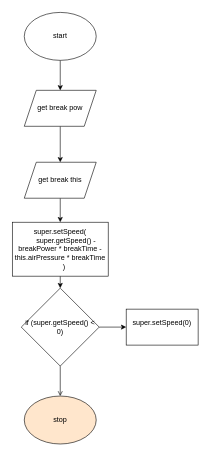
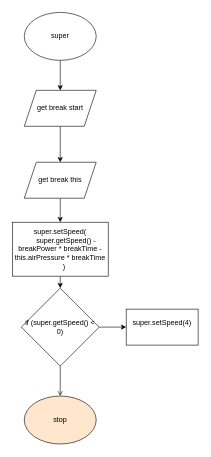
  <mxCell id="0" />
  <mxCell id="1" parent="0" />
  <mxCell id="2" value="" style="edgeStyle=none;html=1;" edge="1" parent="1" source="3" target="8"><mxGeometry relative="1" as="geometry" /></mxCell>
- <mxCell id="3" value="start" style="ellipse;whiteSpace=wrap;html=1;" vertex="1" parent="1"><mxGeometry x="40" y="20" width="120" height="80" as="geometry" /></mxCell>
+ <mxCell id="3" value="super" style="ellipse;whiteSpace=wrap;html=1;" vertex="1" parent="1"><mxGeometry x="40" y="20" width="120" height="80" as="geometry" /></mxCell>
  <mxCell id="4" value="stop" style="ellipse;whiteSpace=wrap;html=1;fillColor=#ffe6cc;" vertex="1" parent="1"><mxGeometry x="40" y="660" width="120" height="80" as="geometry" /></mxCell>
  <mxCell id="5" value="" style="edgeStyle=none;html=1;" edge="1" parent="1" source="6" target="11"><mxGeometry relative="1" as="geometry" /></mxCell>
  <mxCell id="6" value="get break this" style="shape=parallelogram;perimeter=parallelogramPerimeter;whiteSpace=wrap;html=1;fixedSize=1;" vertex="1" parent="1"><mxGeometry x="40" y="270" width="120" height="60" as="geometry" /></mxCell>
  <mxCell id="7" value="" style="edgeStyle=none;html=1;" edge="1" parent="1" source="8" target="6"><mxGeometry relative="1" as="geometry" /></mxCell>
- <mxCell id="8" value="get break pow" style="shape=parallelogram;perimeter=parallelogramPerimeter;whiteSpace=wrap;html=1;fixedSize=1;" vertex="1" parent="1"><mxGeometry x="40" y="150" width="120" height="60" as="geometry" /></mxCell>
- <mxCell id="9" value="&lt;div&gt;super.setSpeed(0)&lt;/div&gt;&lt;div&gt;&lt;br&gt;&lt;/div&gt;" style="rounded=0;whiteSpace=wrap;html=1;" vertex="1" parent="1"><mxGeometry x="210" y="515" width="120" height="60" as="geometry" /></mxCell>
+ <mxCell id="8" value="get break start" style="shape=parallelogram;perimeter=parallelogramPerimeter;whiteSpace=wrap;html=1;fixedSize=1;" vertex="1" parent="1"><mxGeometry x="40" y="150" width="120" height="60" as="geometry" /></mxCell>
+ <mxCell id="9" value="&lt;div&gt;super.setSpeed(4)&lt;/div&gt;&lt;div&gt;&lt;br&gt;&lt;/div&gt;" style="rounded=0;whiteSpace=wrap;html=1;" vertex="1" parent="1"><mxGeometry x="210" y="515" width="120" height="60" as="geometry" /></mxCell>
  <mxCell id="10" value="" style="edgeStyle=none;html=1;" edge="1" parent="1" source="11" target="14"><mxGeometry relative="1" as="geometry" /></mxCell>
  <mxCell id="11" value="&lt;div&gt;super.setSpeed(&lt;/div&gt;&lt;div&gt;&amp;nbsp; &amp;nbsp; &amp;nbsp; super.getSpeed() - breakPower * breakTime - this.airPressure * breakTime&lt;/div&gt;&lt;div&gt;&amp;nbsp; &amp;nbsp; )&lt;/div&gt;" style="rounded=0;whiteSpace=wrap;html=1;" vertex="1" parent="1"><mxGeometry x="20" y="370" width="160" height="90" as="geometry" /></mxCell>
  <mxCell id="12" value="" style="edgeStyle=none;html=1;endArrow=open;" edge="1" parent="1" source="14" target="4"><mxGeometry relative="1" as="geometry" /></mxCell>
  <mxCell id="13" value="" style="edgeStyle=none;html=1;" edge="1" parent="1" source="14" target="9"><mxGeometry relative="1" as="geometry" /></mxCell>
  <mxCell id="14" value="if (super.getSpeed() &amp;lt; 0)" style="rhombus;whiteSpace=wrap;html=1;" vertex="1" parent="1"><mxGeometry x="35" y="480" width="130" height="130" as="geometry" /></mxCell>
